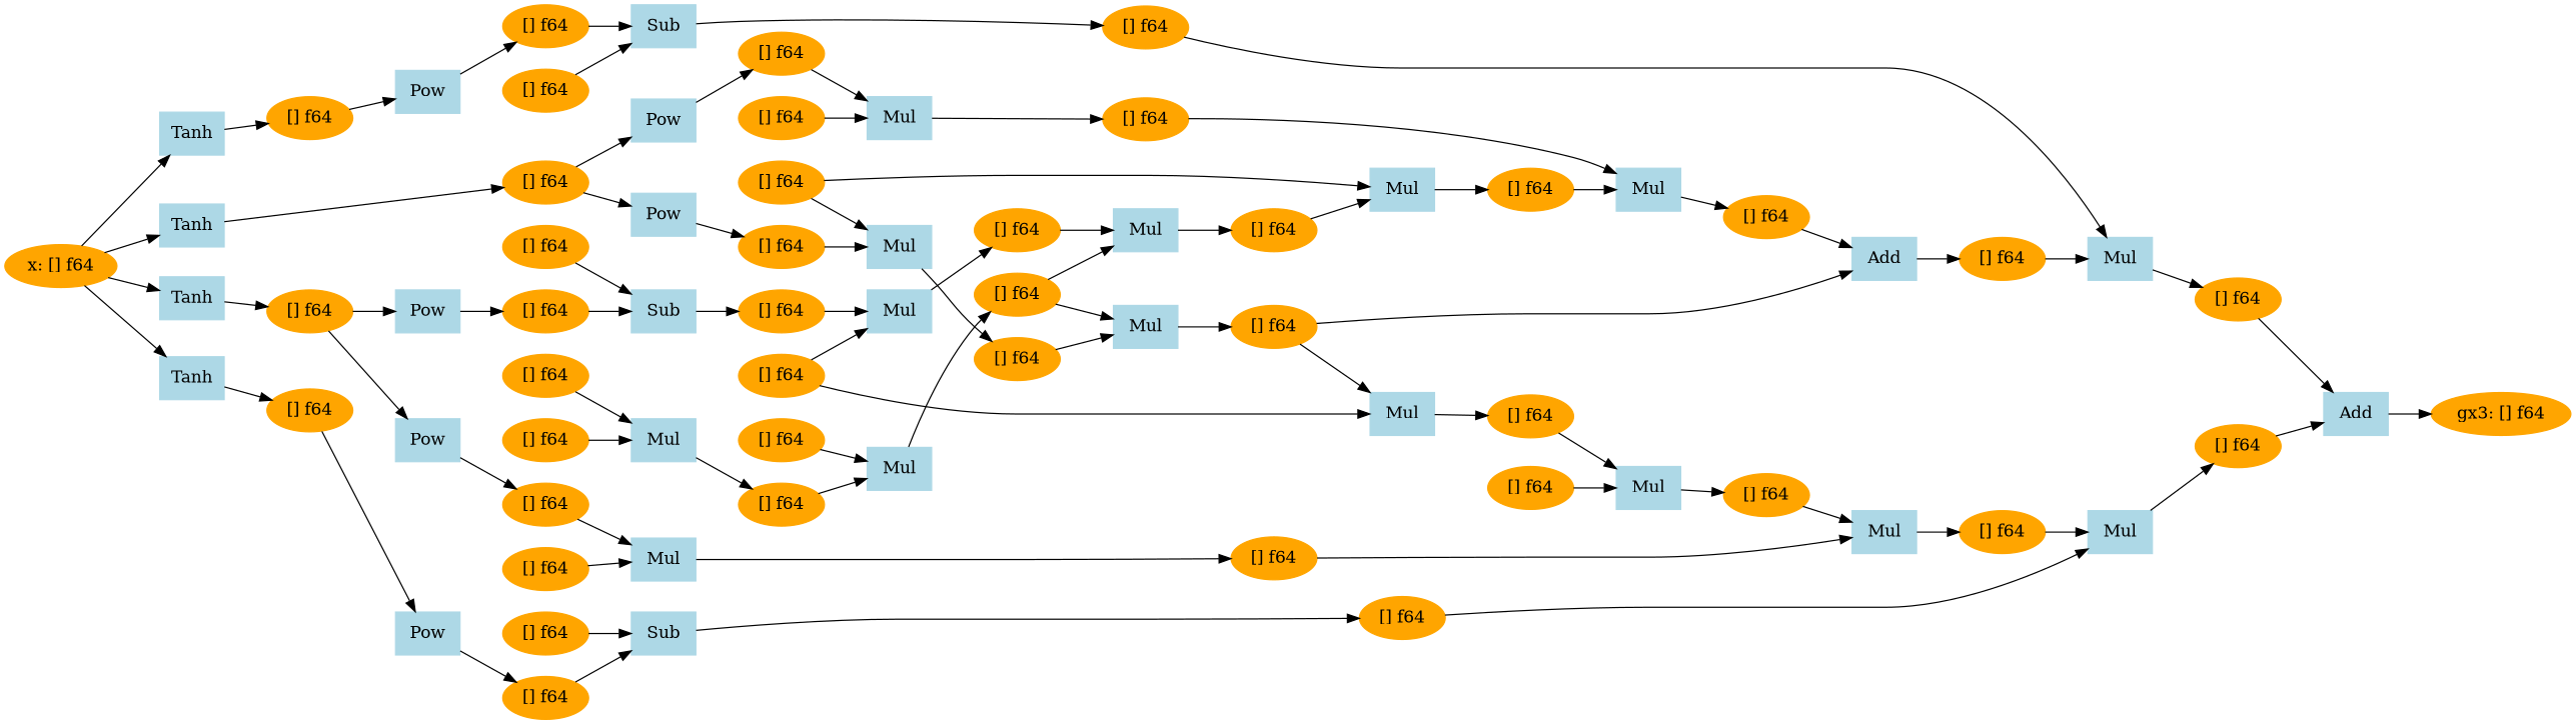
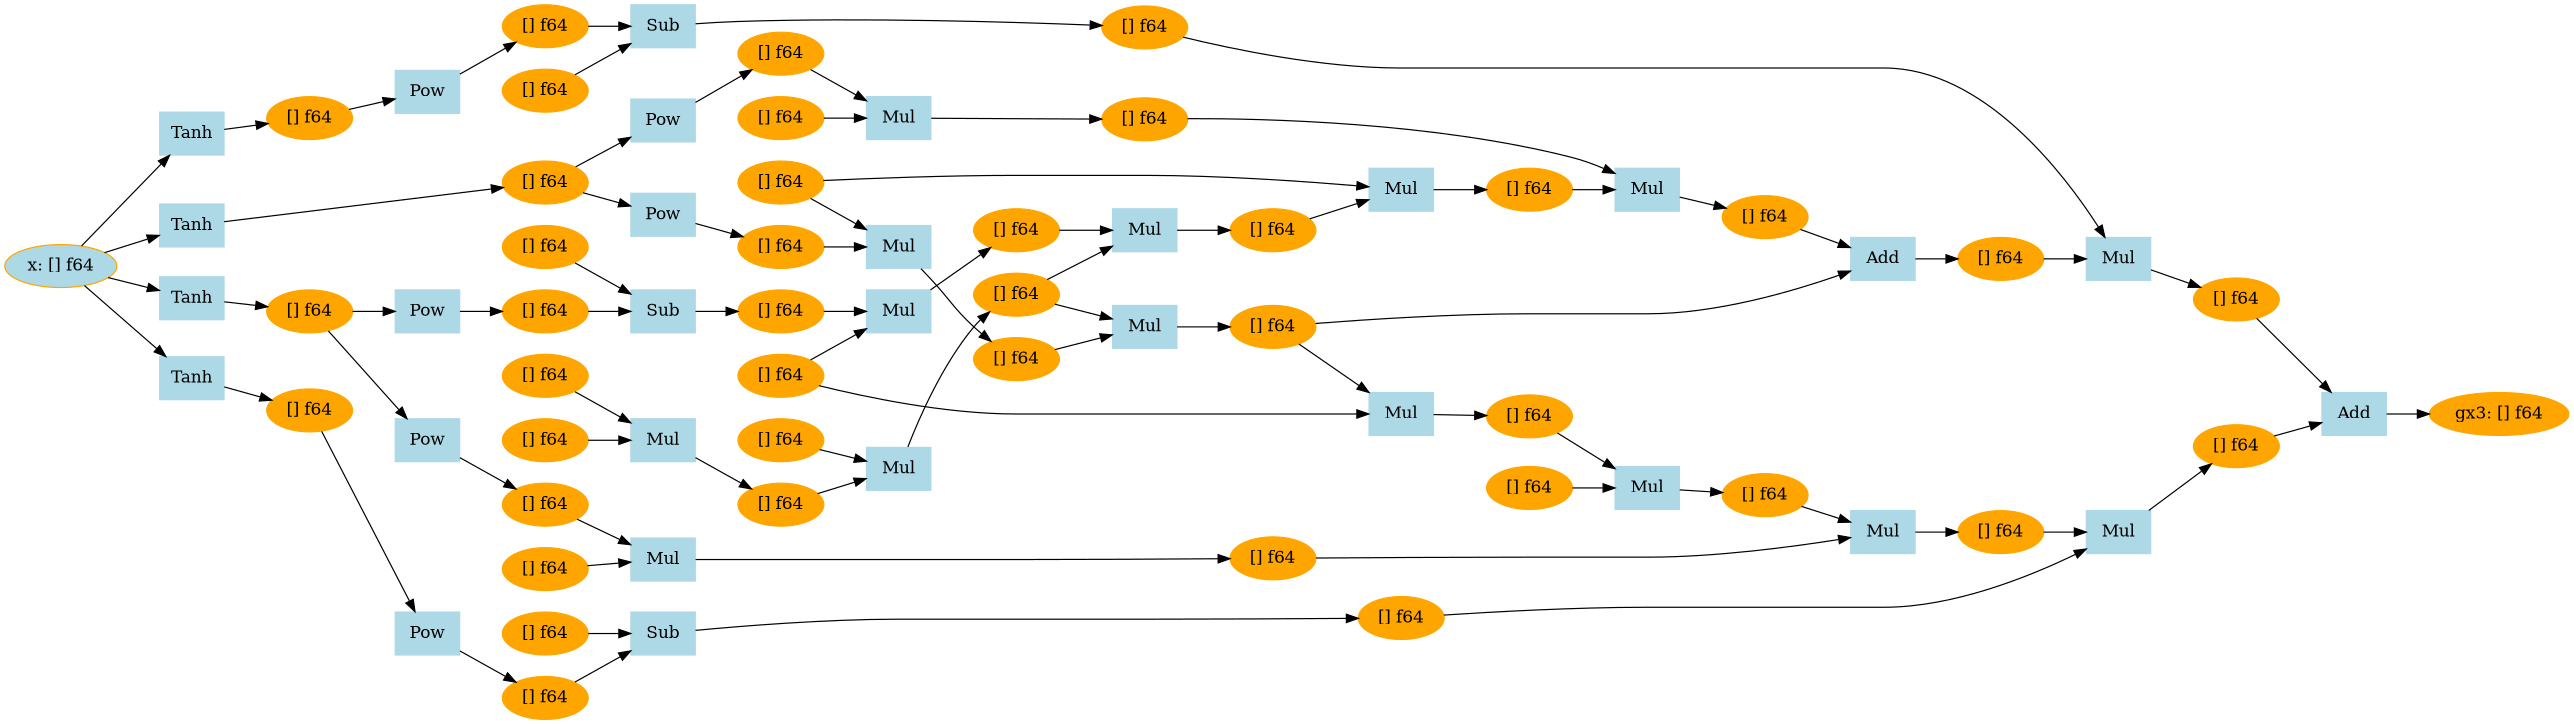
  digraph {
    rankdir=LR
    node [color=orange style=filled]
    n1 [label="gx3: [] f64"]
    n2 [color=lightblue label=Add shape=box]
    n3 [label="[] f64"]
    n4 [label="[] f64"]
    n5 [color=lightblue label=Mul shape=box]
    n6 [label="[] f64"]
    n7 [label="[] f64"]
    n8 [color=lightblue label=Mul shape=box]
    n9 [label="[] f64"]
    n10 [label="[] f64"]
    n11 [color=lightblue label=Add shape=box]
    n12 [label="[] f64"]
    n13 [color=lightblue label=Mul shape=box]
    n14 [label="[] f64"]
    n15 [color=lightblue label=Mul shape=box]
    n16 [label="[] f64"]
    n17 [label="[] f64"]
    n18 [color=lightblue label=Mul shape=box]
    n19 [label="[] f64"]
    n20 [label="[] f64"]
    n21 [color=lightblue label=Mul shape=box]
    n22 [label="[] f64"]
    n23 [label="[] f64"]
    n24 [color=lightblue label=Mul shape=box]
    n25 [label="[] f64"]
    n26 [color=lightblue label=Mul shape=box]
    n27 [label="[] f64"]
    n28 [color=lightblue label=Mul shape=box]
    n29 [label="[] f64"]
    n30 [color=lightblue label=Mul shape=box]
    n31 [label="[] f64"]
    n32 [label="[] f64"]
    n33 [color=lightblue label=Mul shape=box]
    n34 [label="[] f64"]
    n35 [label="[] f64"]
    n36 [label="[] f64"]
    n37 [color=lightblue label=Sub shape=box]
    n38 [label="[] f64"]
    n39 [label="[] f64"]
    n40 [color=lightblue label=Sub shape=box]
    n41 [label="[] f64"]
    n42 [label="[] f64"]
    n43 [color=lightblue label=Mul shape=box]
    n44 [label="[] f64"]
    n45 [label="[] f64"]
    n46 [color=lightblue label=Sub shape=box]
    n47 [label="[] f64"]
    n48 [label="[] f64"]
    n49 [color=lightblue label=Mul shape=box]
    n50 [label="[] f64"]
    n51 [label="[] f64"]
    n52 [color=lightblue label=Pow shape=box]
    n53 [label="[] f64"]
    n54 [color=lightblue label=Pow shape=box]
    n55 [color=lightblue label=Mul shape=box]
    n56 [label="[] f64"]
    n57 [label="[] f64"]
    n58 [color=lightblue label=Pow shape=box]
    n59 [label="[] f64"]
    n60 [color=lightblue label=Pow shape=box]
    n61 [label="[] f64"]
    n62 [color=lightblue label=Pow shape=box]
    n63 [color=lightblue label=Pow shape=box]
    n64 [label="[] f64"]
    n65 [color=lightblue label=Mul shape=box]
    n66 [label="[] f64"]
    n67 [label="[] f64"]
    n68 [color=lightblue label=Tanh shape=box]
-   n69 [label="x: [] f64"]
+   n69 [label="x: [] f64" fillcolor=lightblue]
    n70 [color=lightblue label=Tanh shape=box]
    n71 [color=lightblue label=Tanh shape=box]
    n72 [color=lightblue label=Tanh shape=box]
    n2 -> n1
    n3 -> n2
    n4 -> n2
    n5 -> n3
    n6 -> n5
    n7 -> n5
    n8 -> n4
    n9 -> n8
    n10 -> n8
    n11 -> n7
    n12 -> n11
    n12 -> n13
    n13 -> n22
    n14 -> n11
    n15 -> n10
    n16 -> n15
    n17 -> n15
    n18 -> n14
    n19 -> n18
    n20 -> n18
    n21 -> n17
    n22 -> n21
    n23 -> n21
    n24 -> n20
    n25 -> n24
    n25 -> n26
    n26 -> n35
    n27 -> n24
    n28 -> n27
    n29 -> n28
    n29 -> n30
    n30 -> n12
    n31 -> n28
    n32 -> n13
    n32 -> n33
    n33 -> n31
    n34 -> n33
    n35 -> n30
    n36 -> n26
    n37 -> n34
    n38 -> n37
    n39 -> n37
    n40 -> n9
    n41 -> n40
    n42 -> n40
    n43 -> n16
    n44 -> n43
    n45 -> n43
    n46 -> n6
    n47 -> n46
    n48 -> n46
    n49 -> n19
    n50 -> n49
    n51 -> n49
    n52 -> n44
    n53 -> n52
    n53 -> n54
    n54 -> n39
    n55 -> n29
    n56 -> n55
    n57 -> n55
    n58 -> n42
    n59 -> n58
    n60 -> n36
    n61 -> n60
    n61 -> n62
    n62 -> n50
    n63 -> n48
    n64 -> n63
    n65 -> n56
    n66 -> n65
    n67 -> n65
    n68 -> n53
    n69 -> n68
    n69 -> n70
    n69 -> n71
    n69 -> n72
    n70 -> n61
    n71 -> n64
    n72 -> n59
  }
